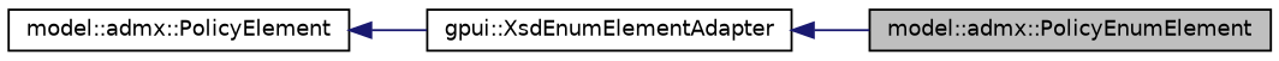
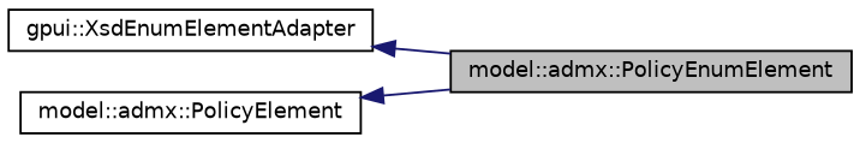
  digraph {
    rankdir=LR
    node [color=black fillcolor=white fontname=Helvetica fontsize=10 shape=record style=filled]
    edge [color=midnightblue dir=back fontname=Helvetica fontsize=10 labelfontname=Helvetica labelfontsize=10 style=solid]
    n1 [fillcolor=grey75 fontcolor=black height=0.2 label="model::admx::PolicyEnumElement" width=0.4]
    n2 [height=0.2 label="gpui::XsdEnumElementAdapter" width=0.4]
    n3 [height=0.2 label="model::admx::PolicyElement" width=0.4]
    n2 -> n1
-   n3 -> n2
+   n3 -> n1
  }
